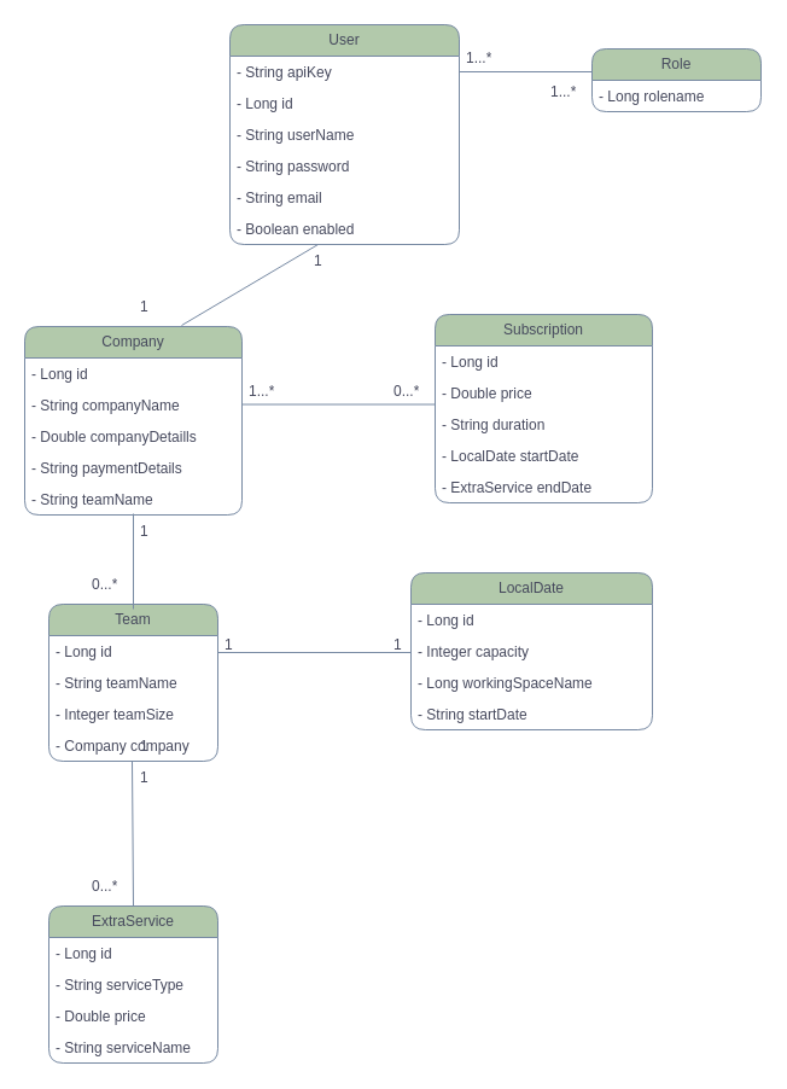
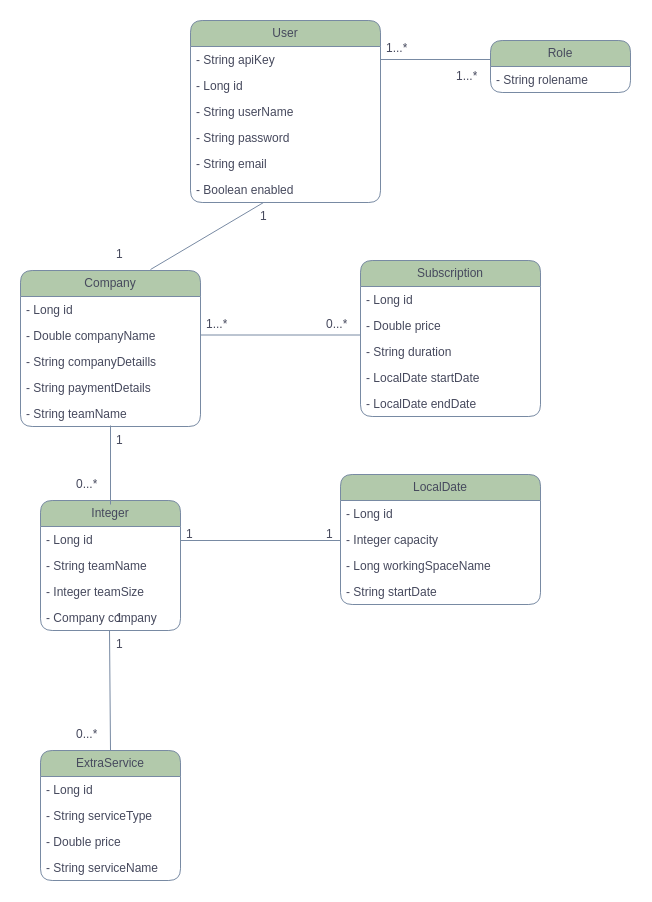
  <mxCell id="0" />
  <mxCell id="1" parent="0" />
  <mxCell id="2" value="User" style="swimlane;fontStyle=0;childLayout=stackLayout;horizontal=1;startSize=26;fillColor=#B2C9AB;horizontalStack=0;resizeParent=1;resizeParentMax=0;resizeLast=0;collapsible=1;marginBottom=0;whiteSpace=wrap;html=1;rounded=1;labelBackgroundColor=none;strokeColor=#788AA3;fontColor=#46495D;" vertex="1" parent="1"><mxGeometry x="190" y="20" width="190" height="182" as="geometry"><mxRectangle x="120" y="70" width="70" height="30" as="alternateBounds" /></mxGeometry></mxCell>
  <mxCell id="3" value="- String apiKey" style="text;strokeColor=none;fillColor=none;align=left;verticalAlign=top;spacingLeft=4;spacingRight=4;overflow=hidden;rotatable=0;points=[[0,0.5],[1,0.5]];portConstraint=eastwest;whiteSpace=wrap;html=1;rounded=1;labelBackgroundColor=none;fontColor=#46495D;" vertex="1" parent="2"><mxGeometry y="26" width="190" height="26" as="geometry" /></mxCell>
  <mxCell id="4" value="- Long id" style="text;strokeColor=none;fillColor=none;align=left;verticalAlign=top;spacingLeft=4;spacingRight=4;overflow=hidden;rotatable=0;points=[[0,0.5],[1,0.5]];portConstraint=eastwest;whiteSpace=wrap;html=1;labelBackgroundColor=none;fontColor=#46495D;" vertex="1" parent="2"><mxGeometry y="52" width="190" height="26" as="geometry" /></mxCell>
  <mxCell id="5" value="- String userName" style="text;strokeColor=none;fillColor=none;align=left;verticalAlign=top;spacingLeft=4;spacingRight=4;overflow=hidden;rotatable=0;points=[[0,0.5],[1,0.5]];portConstraint=eastwest;whiteSpace=wrap;html=1;rounded=1;labelBackgroundColor=none;fontColor=#46495D;" vertex="1" parent="2"><mxGeometry y="78" width="190" height="26" as="geometry" /></mxCell>
  <mxCell id="6" value="- String password" style="text;strokeColor=none;fillColor=none;align=left;verticalAlign=top;spacingLeft=4;spacingRight=4;overflow=hidden;rotatable=0;points=[[0,0.5],[1,0.5]];portConstraint=eastwest;whiteSpace=wrap;html=1;rounded=1;labelBackgroundColor=none;fontColor=#46495D;" vertex="1" parent="2"><mxGeometry y="104" width="190" height="26" as="geometry" /></mxCell>
  <mxCell id="7" value="- String email" style="text;strokeColor=none;fillColor=none;align=left;verticalAlign=top;spacingLeft=4;spacingRight=4;overflow=hidden;rotatable=0;points=[[0,0.5],[1,0.5]];portConstraint=eastwest;whiteSpace=wrap;html=1;rounded=1;labelBackgroundColor=none;fontColor=#46495D;" vertex="1" parent="2"><mxGeometry y="130" width="190" height="26" as="geometry" /></mxCell>
  <mxCell id="8" value="- Boolean enabled" style="text;strokeColor=none;fillColor=none;align=left;verticalAlign=top;spacingLeft=4;spacingRight=4;overflow=hidden;rotatable=0;points=[[0,0.5],[1,0.5]];portConstraint=eastwest;whiteSpace=wrap;html=1;rounded=1;labelBackgroundColor=none;fontColor=#46495D;" vertex="1" parent="2"><mxGeometry y="156" width="190" height="26" as="geometry" /></mxCell>
  <mxCell id="9" value="Company" style="swimlane;fontStyle=0;childLayout=stackLayout;horizontal=1;startSize=26;fillColor=#B2C9AB;horizontalStack=0;resizeParent=1;resizeParentMax=0;resizeLast=0;collapsible=1;marginBottom=0;whiteSpace=wrap;html=1;rounded=1;labelBackgroundColor=none;strokeColor=#788AA3;fontColor=#46495D;" vertex="1" parent="1"><mxGeometry x="20" y="270" width="180" height="156" as="geometry" /></mxCell>
  <mxCell id="10" value="- Long id" style="text;strokeColor=none;fillColor=none;align=left;verticalAlign=top;spacingLeft=4;spacingRight=4;overflow=hidden;rotatable=0;points=[[0,0.5],[1,0.5]];portConstraint=eastwest;whiteSpace=wrap;html=1;labelBackgroundColor=none;fontColor=#46495D;" vertex="1" parent="9"><mxGeometry y="26" width="180" height="26" as="geometry" /></mxCell>
- <mxCell id="11" value="- String companyName" style="text;strokeColor=none;fillColor=none;align=left;verticalAlign=top;spacingLeft=4;spacingRight=4;overflow=hidden;rotatable=0;points=[[0,0.5],[1,0.5]];portConstraint=eastwest;whiteSpace=wrap;html=1;rounded=1;labelBackgroundColor=none;fontColor=#46495D;" vertex="1" parent="9"><mxGeometry y="52" width="180" height="26" as="geometry" /></mxCell>
- <mxCell id="12" value="- Double companyDetaills" style="text;strokeColor=none;fillColor=none;align=left;verticalAlign=top;spacingLeft=4;spacingRight=4;overflow=hidden;rotatable=0;points=[[0,0.5],[1,0.5]];portConstraint=eastwest;whiteSpace=wrap;html=1;rounded=1;labelBackgroundColor=none;fontColor=#46495D;" vertex="1" parent="9"><mxGeometry y="78" width="180" height="26" as="geometry" /></mxCell>
+ <mxCell id="11" value="- Double companyName" style="text;strokeColor=none;fillColor=none;align=left;verticalAlign=top;spacingLeft=4;spacingRight=4;overflow=hidden;rotatable=0;points=[[0,0.5],[1,0.5]];portConstraint=eastwest;whiteSpace=wrap;html=1;rounded=1;labelBackgroundColor=none;fontColor=#46495D;" vertex="1" parent="9"><mxGeometry y="52" width="180" height="26" as="geometry" /></mxCell>
+ <mxCell id="12" value="- String companyDetaills" style="text;strokeColor=none;fillColor=none;align=left;verticalAlign=top;spacingLeft=4;spacingRight=4;overflow=hidden;rotatable=0;points=[[0,0.5],[1,0.5]];portConstraint=eastwest;whiteSpace=wrap;html=1;rounded=1;labelBackgroundColor=none;fontColor=#46495D;" vertex="1" parent="9"><mxGeometry y="78" width="180" height="26" as="geometry" /></mxCell>
  <mxCell id="13" value="- String paymentDetails" style="text;strokeColor=none;fillColor=none;align=left;verticalAlign=top;spacingLeft=4;spacingRight=4;overflow=hidden;rotatable=0;points=[[0,0.5],[1,0.5]];portConstraint=eastwest;whiteSpace=wrap;html=1;rounded=1;labelBackgroundColor=none;fontColor=#46495D;" vertex="1" parent="9"><mxGeometry y="104" width="180" height="26" as="geometry" /></mxCell>
  <mxCell id="14" value="- String teamName" style="text;strokeColor=none;fillColor=none;align=left;verticalAlign=top;spacingLeft=4;spacingRight=4;overflow=hidden;rotatable=0;points=[[0,0.5],[1,0.5]];portConstraint=eastwest;whiteSpace=wrap;html=1;rounded=1;labelBackgroundColor=none;fontColor=#46495D;" vertex="1" parent="9"><mxGeometry y="130" width="180" height="26" as="geometry" /></mxCell>
  <mxCell id="15" value="Subscription" style="swimlane;fontStyle=0;childLayout=stackLayout;horizontal=1;startSize=26;fillColor=#B2C9AB;horizontalStack=0;resizeParent=1;resizeParentMax=0;resizeLast=0;collapsible=1;marginBottom=0;whiteSpace=wrap;html=1;rounded=1;labelBackgroundColor=none;strokeColor=#788AA3;fontColor=#46495D;" vertex="1" parent="1"><mxGeometry x="360" y="260" width="180" height="156" as="geometry" /></mxCell>
  <mxCell id="16" value="- Long id" style="text;strokeColor=none;fillColor=none;align=left;verticalAlign=top;spacingLeft=4;spacingRight=4;overflow=hidden;rotatable=0;points=[[0,0.5],[1,0.5]];portConstraint=eastwest;whiteSpace=wrap;html=1;labelBackgroundColor=none;fontColor=#46495D;" vertex="1" parent="15"><mxGeometry y="26" width="180" height="26" as="geometry" /></mxCell>
  <mxCell id="17" value="- Double price" style="text;strokeColor=none;fillColor=none;align=left;verticalAlign=top;spacingLeft=4;spacingRight=4;overflow=hidden;rotatable=0;points=[[0,0.5],[1,0.5]];portConstraint=eastwest;whiteSpace=wrap;html=1;rounded=1;labelBackgroundColor=none;fontColor=#46495D;" vertex="1" parent="15"><mxGeometry y="52" width="180" height="26" as="geometry" /></mxCell>
  <mxCell id="18" value="- String duration" style="text;strokeColor=none;fillColor=none;align=left;verticalAlign=top;spacingLeft=4;spacingRight=4;overflow=hidden;rotatable=0;points=[[0,0.5],[1,0.5]];portConstraint=eastwest;whiteSpace=wrap;html=1;rounded=1;labelBackgroundColor=none;fontColor=#46495D;" vertex="1" parent="15"><mxGeometry y="78" width="180" height="26" as="geometry" /></mxCell>
  <mxCell id="19" value="- LocalDate startDate" style="text;strokeColor=none;fillColor=none;align=left;verticalAlign=top;spacingLeft=4;spacingRight=4;overflow=hidden;rotatable=0;points=[[0,0.5],[1,0.5]];portConstraint=eastwest;whiteSpace=wrap;html=1;rounded=1;labelBackgroundColor=none;fontColor=#46495D;" vertex="1" parent="15"><mxGeometry y="104" width="180" height="26" as="geometry" /></mxCell>
- <mxCell id="20" value="- ExtraService endDate" style="text;strokeColor=none;fillColor=none;align=left;verticalAlign=top;spacingLeft=4;spacingRight=4;overflow=hidden;rotatable=0;points=[[0,0.5],[1,0.5]];portConstraint=eastwest;whiteSpace=wrap;html=1;rounded=1;labelBackgroundColor=none;fontColor=#46495D;" vertex="1" parent="15"><mxGeometry y="130" width="180" height="26" as="geometry" /></mxCell>
- <mxCell id="21" value="Team" style="swimlane;fontStyle=0;childLayout=stackLayout;horizontal=1;startSize=26;fillColor=#B2C9AB;horizontalStack=0;resizeParent=1;resizeParentMax=0;resizeLast=0;collapsible=1;marginBottom=0;whiteSpace=wrap;html=1;rounded=1;labelBackgroundColor=none;strokeColor=#788AA3;fontColor=#46495D;" vertex="1" parent="1"><mxGeometry x="40" y="500" width="140" height="130" as="geometry" /></mxCell>
+ <mxCell id="20" value="- LocalDate endDate" style="text;strokeColor=none;fillColor=none;align=left;verticalAlign=top;spacingLeft=4;spacingRight=4;overflow=hidden;rotatable=0;points=[[0,0.5],[1,0.5]];portConstraint=eastwest;whiteSpace=wrap;html=1;rounded=1;labelBackgroundColor=none;fontColor=#46495D;" vertex="1" parent="15"><mxGeometry y="130" width="180" height="26" as="geometry" /></mxCell>
+ <mxCell id="21" value="Integer" style="swimlane;fontStyle=0;childLayout=stackLayout;horizontal=1;startSize=26;fillColor=#B2C9AB;horizontalStack=0;resizeParent=1;resizeParentMax=0;resizeLast=0;collapsible=1;marginBottom=0;whiteSpace=wrap;html=1;rounded=1;labelBackgroundColor=none;strokeColor=#788AA3;fontColor=#46495D;" vertex="1" parent="1"><mxGeometry x="40" y="500" width="140" height="130" as="geometry" /></mxCell>
  <mxCell id="22" value="- Long id" style="text;strokeColor=none;fillColor=none;align=left;verticalAlign=top;spacingLeft=4;spacingRight=4;overflow=hidden;rotatable=0;points=[[0,0.5],[1,0.5]];portConstraint=eastwest;whiteSpace=wrap;html=1;labelBackgroundColor=none;fontColor=#46495D;" vertex="1" parent="21"><mxGeometry y="26" width="140" height="26" as="geometry" /></mxCell>
  <mxCell id="23" value="- String teamName" style="text;strokeColor=none;fillColor=none;align=left;verticalAlign=top;spacingLeft=4;spacingRight=4;overflow=hidden;rotatable=0;points=[[0,0.5],[1,0.5]];portConstraint=eastwest;whiteSpace=wrap;html=1;rounded=1;labelBackgroundColor=none;fontColor=#46495D;" vertex="1" parent="21"><mxGeometry y="52" width="140" height="26" as="geometry" /></mxCell>
  <mxCell id="24" value="- Integer teamSize" style="text;strokeColor=none;fillColor=none;align=left;verticalAlign=top;spacingLeft=4;spacingRight=4;overflow=hidden;rotatable=0;points=[[0,0.5],[1,0.5]];portConstraint=eastwest;whiteSpace=wrap;html=1;rounded=1;labelBackgroundColor=none;fontColor=#46495D;" vertex="1" parent="21"><mxGeometry y="78" width="140" height="26" as="geometry" /></mxCell>
  <mxCell id="25" value="- Company company" style="text;strokeColor=none;fillColor=none;align=left;verticalAlign=top;spacingLeft=4;spacingRight=4;overflow=hidden;rotatable=0;points=[[0,0.5],[1,0.5]];portConstraint=eastwest;whiteSpace=wrap;html=1;rounded=1;labelBackgroundColor=none;fontColor=#46495D;" vertex="1" parent="21"><mxGeometry y="104" width="140" height="26" as="geometry" /></mxCell>
  <mxCell id="26" value="ExtraService" style="swimlane;fontStyle=0;childLayout=stackLayout;horizontal=1;startSize=26;fillColor=#B2C9AB;horizontalStack=0;resizeParent=1;resizeParentMax=0;resizeLast=0;collapsible=1;marginBottom=0;whiteSpace=wrap;html=1;rounded=1;labelBackgroundColor=none;strokeColor=#788AA3;fontColor=#46495D;" vertex="1" parent="1"><mxGeometry x="40" y="750" width="140" height="130" as="geometry" /></mxCell>
  <mxCell id="27" value="- Long id" style="text;strokeColor=none;fillColor=none;align=left;verticalAlign=top;spacingLeft=4;spacingRight=4;overflow=hidden;rotatable=0;points=[[0,0.5],[1,0.5]];portConstraint=eastwest;whiteSpace=wrap;html=1;labelBackgroundColor=none;fontColor=#46495D;" vertex="1" parent="26"><mxGeometry y="26" width="140" height="26" as="geometry" /></mxCell>
  <mxCell id="28" value="- String serviceType" style="text;strokeColor=none;fillColor=none;align=left;verticalAlign=top;spacingLeft=4;spacingRight=4;overflow=hidden;rotatable=0;points=[[0,0.5],[1,0.5]];portConstraint=eastwest;whiteSpace=wrap;html=1;labelBackgroundColor=none;fontColor=#46495D;" vertex="1" parent="26"><mxGeometry y="52" width="140" height="26" as="geometry" /></mxCell>
  <mxCell id="29" value="- Double price&amp;nbsp;" style="text;strokeColor=none;fillColor=none;align=left;verticalAlign=top;spacingLeft=4;spacingRight=4;overflow=hidden;rotatable=0;points=[[0,0.5],[1,0.5]];portConstraint=eastwest;whiteSpace=wrap;html=1;labelBackgroundColor=none;fontColor=#46495D;" vertex="1" parent="26"><mxGeometry y="78" width="140" height="26" as="geometry" /></mxCell>
  <mxCell id="30" value="- String serviceName" style="text;strokeColor=none;fillColor=none;align=left;verticalAlign=top;spacingLeft=4;spacingRight=4;overflow=hidden;rotatable=0;points=[[0,0.5],[1,0.5]];portConstraint=eastwest;whiteSpace=wrap;html=1;labelBackgroundColor=none;fontColor=#46495D;" vertex="1" parent="26"><mxGeometry y="104" width="140" height="26" as="geometry" /></mxCell>
  <mxCell id="31" value="" style="endArrow=none;html=1;rounded=0;labelBackgroundColor=none;fontColor=default;strokeColor=#788AA3;" edge="1" parent="1"><mxGeometry relative="1" as="geometry"><mxPoint x="200" y="334.5" as="sourcePoint" /><mxPoint x="360" y="334.5" as="targetPoint" /></mxGeometry></mxCell>
  <mxCell id="32" value="" style="endArrow=none;html=1;rounded=0;labelBackgroundColor=none;fontColor=default;strokeColor=#788AA3;" edge="1" parent="1"><mxGeometry relative="1" as="geometry"><mxPoint x="180" y="540" as="sourcePoint" /><mxPoint x="340" y="540" as="targetPoint" /></mxGeometry></mxCell>
  <mxCell id="33" value="1...*" style="text;strokeColor=none;fillColor=none;spacingLeft=4;spacingRight=4;overflow=hidden;rotatable=0;points=[[0,0.5],[1,0.5]];portConstraint=eastwest;fontSize=12;whiteSpace=wrap;html=1;labelBackgroundColor=none;fontColor=#46495D;" vertex="1" parent="1"><mxGeometry x="200" y="310" width="40" height="30" as="geometry" /></mxCell>
  <mxCell id="34" value="0...*" style="text;strokeColor=none;fillColor=none;spacingLeft=4;spacingRight=4;overflow=hidden;rotatable=0;points=[[0,0.5],[1,0.5]];portConstraint=eastwest;fontSize=12;whiteSpace=wrap;html=1;labelBackgroundColor=none;fontColor=#46495D;" vertex="1" parent="1"><mxGeometry x="320" y="310" width="40" height="30" as="geometry" /></mxCell>
  <mxCell id="35" value="" style="endArrow=none;html=1;rounded=0;entryX=1;entryY=1.133;entryDx=0;entryDy=0;labelBackgroundColor=none;fontColor=default;startArrow=none;startFill=0;entryPerimeter=0;strokeColor=#788AA3;" edge="1" parent="1" target="36"><mxGeometry relative="1" as="geometry"><mxPoint x="110" y="425" as="sourcePoint" /><mxPoint x="110" y="495" as="targetPoint" /></mxGeometry></mxCell>
  <mxCell id="36" value="0...*" style="text;strokeColor=none;fillColor=none;spacingLeft=4;spacingRight=4;overflow=hidden;rotatable=0;points=[[0,0.5],[1,0.5]];portConstraint=eastwest;fontSize=12;whiteSpace=wrap;html=1;labelBackgroundColor=none;fontColor=#46495D;" vertex="1" parent="1"><mxGeometry x="70" y="470" width="40" height="30" as="geometry" /></mxCell>
  <mxCell id="37" value="1" style="text;strokeColor=none;fillColor=none;spacingLeft=4;spacingRight=4;overflow=hidden;rotatable=0;points=[[0,0.5],[1,0.5]];portConstraint=eastwest;fontSize=12;whiteSpace=wrap;html=1;labelBackgroundColor=none;fontColor=#46495D;" vertex="1" parent="1"><mxGeometry x="180" y="520" width="40" height="30" as="geometry" /></mxCell>
  <mxCell id="38" value="1" style="text;strokeColor=none;fillColor=none;spacingLeft=4;spacingRight=4;overflow=hidden;rotatable=0;points=[[0,0.5],[1,0.5]];portConstraint=eastwest;fontSize=12;whiteSpace=wrap;html=1;labelBackgroundColor=none;fontColor=#46495D;" vertex="1" parent="1"><mxGeometry x="320" y="520" width="40" height="30" as="geometry" /></mxCell>
  <mxCell id="39" value="LocalDate" style="swimlane;fontStyle=0;childLayout=stackLayout;horizontal=1;startSize=26;fillColor=#B2C9AB;horizontalStack=0;resizeParent=1;resizeParentMax=0;resizeLast=0;collapsible=1;marginBottom=0;whiteSpace=wrap;html=1;rounded=1;labelBackgroundColor=none;strokeColor=#788AA3;fontColor=#46495D;" vertex="1" parent="1"><mxGeometry x="340" y="474" width="200" height="130" as="geometry" /></mxCell>
  <mxCell id="40" value="- Long id" style="text;strokeColor=none;fillColor=none;align=left;verticalAlign=top;spacingLeft=4;spacingRight=4;overflow=hidden;rotatable=0;points=[[0,0.5],[1,0.5]];portConstraint=eastwest;whiteSpace=wrap;html=1;labelBackgroundColor=none;fontColor=#46495D;" vertex="1" parent="39"><mxGeometry y="26" width="200" height="26" as="geometry" /></mxCell>
  <mxCell id="41" value="- Integer capacity" style="text;strokeColor=none;fillColor=none;align=left;verticalAlign=top;spacingLeft=4;spacingRight=4;overflow=hidden;rotatable=0;points=[[0,0.5],[1,0.5]];portConstraint=eastwest;whiteSpace=wrap;html=1;labelBackgroundColor=none;fontColor=#46495D;" vertex="1" parent="39"><mxGeometry y="52" width="200" height="26" as="geometry" /></mxCell>
  <mxCell id="42" value="- Long workingSpaceName" style="text;strokeColor=none;fillColor=none;align=left;verticalAlign=top;spacingLeft=4;spacingRight=4;overflow=hidden;rotatable=0;points=[[0,0.5],[1,0.5]];portConstraint=eastwest;whiteSpace=wrap;html=1;labelBackgroundColor=none;fontColor=#46495D;" vertex="1" parent="39"><mxGeometry y="78" width="200" height="26" as="geometry" /></mxCell>
  <mxCell id="43" value="- String startDate" style="text;strokeColor=none;fillColor=none;align=left;verticalAlign=top;spacingLeft=4;spacingRight=4;overflow=hidden;rotatable=0;points=[[0,0.5],[1,0.5]];portConstraint=eastwest;whiteSpace=wrap;html=1;labelBackgroundColor=none;fontColor=#46495D;" vertex="1" parent="39"><mxGeometry y="104" width="200" height="26" as="geometry" /></mxCell>
  <mxCell id="44" value="1" style="text;strokeColor=none;fillColor=none;spacingLeft=4;spacingRight=4;overflow=hidden;rotatable=0;points=[[0,0.5],[1,0.5]];portConstraint=eastwest;fontSize=12;whiteSpace=wrap;html=1;labelBackgroundColor=none;fontColor=#46495D;" vertex="1" parent="1"><mxGeometry x="110" y="604" width="40" height="30" as="geometry" /></mxCell>
  <mxCell id="45" value="0...*" style="text;strokeColor=none;fillColor=none;spacingLeft=4;spacingRight=4;overflow=hidden;rotatable=0;points=[[0,0.5],[1,0.5]];portConstraint=eastwest;fontSize=12;whiteSpace=wrap;html=1;labelBackgroundColor=none;fontColor=#46495D;" vertex="1" parent="1"><mxGeometry x="70" y="720" width="40" height="30" as="geometry" /></mxCell>
  <mxCell id="46" value="1" style="text;strokeColor=none;fillColor=none;spacingLeft=4;spacingRight=4;overflow=hidden;rotatable=0;points=[[0,0.5],[1,0.5]];portConstraint=eastwest;fontSize=12;whiteSpace=wrap;html=1;labelBackgroundColor=none;fontColor=#46495D;" vertex="1" parent="1"><mxGeometry x="110" y="240" width="40" height="30" as="geometry" /></mxCell>
  <mxCell id="47" value="1" style="text;strokeColor=none;fillColor=none;spacingLeft=4;spacingRight=4;overflow=hidden;rotatable=0;points=[[0,0.5],[1,0.5]];portConstraint=eastwest;fontSize=12;whiteSpace=wrap;html=1;labelBackgroundColor=none;fontColor=#46495D;" vertex="1" parent="1"><mxGeometry x="110" y="426" width="40" height="30" as="geometry" /></mxCell>
  <mxCell id="48" value="" style="endArrow=none;html=1;rounded=0;entryX=0.5;entryY=0;entryDx=0;entryDy=0;labelBackgroundColor=none;fontColor=default;startArrow=none;startFill=0;strokeColor=#788AA3;" edge="1" parent="1" target="26"><mxGeometry relative="1" as="geometry"><mxPoint x="109" y="630" as="sourcePoint" /><mxPoint x="109" y="709" as="targetPoint" /></mxGeometry></mxCell>
  <mxCell id="49" value="1" style="text;strokeColor=none;fillColor=none;spacingLeft=4;spacingRight=4;overflow=hidden;rotatable=0;points=[[0,0.5],[1,0.5]];portConstraint=eastwest;fontSize=12;whiteSpace=wrap;html=1;labelBackgroundColor=none;fontColor=#46495D;" vertex="1" parent="1"><mxGeometry x="110" y="630" width="40" height="30" as="geometry" /></mxCell>
  <mxCell id="50" value="Role" style="swimlane;fontStyle=0;childLayout=stackLayout;horizontal=1;startSize=26;fillColor=#B2C9AB;horizontalStack=0;resizeParent=1;resizeParentMax=0;resizeLast=0;collapsible=1;marginBottom=0;whiteSpace=wrap;html=1;strokeColor=#788AA3;rounded=1;fontColor=#46495D;labelBackgroundColor=none;" vertex="1" parent="1"><mxGeometry x="490" y="40" width="140" height="52" as="geometry" /></mxCell>
- <mxCell id="51" value="- Long rolename&amp;nbsp;" style="text;strokeColor=none;fillColor=none;align=left;verticalAlign=top;spacingLeft=4;spacingRight=4;overflow=hidden;rotatable=0;points=[[0,0.5],[1,0.5]];portConstraint=eastwest;whiteSpace=wrap;html=1;fontColor=#46495D;labelBackgroundColor=none;" vertex="1" parent="50"><mxGeometry y="26" width="140" height="26" as="geometry" /></mxCell>
+ <mxCell id="51" value="- String rolename&amp;nbsp;" style="text;strokeColor=none;fillColor=none;align=left;verticalAlign=top;spacingLeft=4;spacingRight=4;overflow=hidden;rotatable=0;points=[[0,0.5],[1,0.5]];portConstraint=eastwest;whiteSpace=wrap;html=1;fontColor=#46495D;labelBackgroundColor=none;" vertex="1" parent="50"><mxGeometry y="26" width="140" height="26" as="geometry" /></mxCell>
  <mxCell id="52" value="" style="rounded=0;orthogonalLoop=1;jettySize=auto;html=1;strokeColor=#788AA3;fontColor=default;fillColor=#B2C9AB;startArrow=none;startFill=0;endArrow=none;endFill=0;entryX=1;entryY=0.967;entryDx=0;entryDy=0;entryPerimeter=0;labelBackgroundColor=none;" edge="1" parent="1" source="8" target="46"><mxGeometry relative="1" as="geometry" /></mxCell>
  <mxCell id="53" value="1" style="text;strokeColor=none;fillColor=none;spacingLeft=4;spacingRight=4;overflow=hidden;rotatable=0;points=[[0,0.5],[1,0.5]];portConstraint=eastwest;fontSize=12;whiteSpace=wrap;html=1;labelBackgroundColor=none;fontColor=#46495D;" vertex="1" parent="1"><mxGeometry x="254" y="202" width="40" height="30" as="geometry" /></mxCell>
  <mxCell id="54" value="" style="line;strokeWidth=1;rotatable=0;dashed=0;labelPosition=right;align=left;verticalAlign=middle;spacingTop=0;spacingLeft=6;points=[];portConstraint=eastwest;strokeColor=#788AA3;fillColor=#B2C9AB;labelBackgroundColor=none;fontColor=#46495D;" vertex="1" parent="1"><mxGeometry x="380" y="54" width="110" height="10" as="geometry" /></mxCell>
  <mxCell id="55" value="1...*" style="text;strokeColor=none;fillColor=none;spacingLeft=4;spacingRight=4;overflow=hidden;rotatable=0;points=[[0,0.5],[1,0.5]];portConstraint=eastwest;fontSize=12;whiteSpace=wrap;html=1;fontColor=#46495D;labelBackgroundColor=none;" vertex="1" parent="1"><mxGeometry x="380" y="34" width="40" height="30" as="geometry" /></mxCell>
  <mxCell id="56" value="1...*" style="text;strokeColor=none;fillColor=none;spacingLeft=4;spacingRight=4;overflow=hidden;rotatable=0;points=[[0,0.5],[1,0.5]];portConstraint=eastwest;fontSize=12;whiteSpace=wrap;html=1;labelBackgroundColor=none;fontColor=#46495D;" vertex="1" parent="1"><mxGeometry x="450" y="62" width="40" height="30" as="geometry" /></mxCell>
